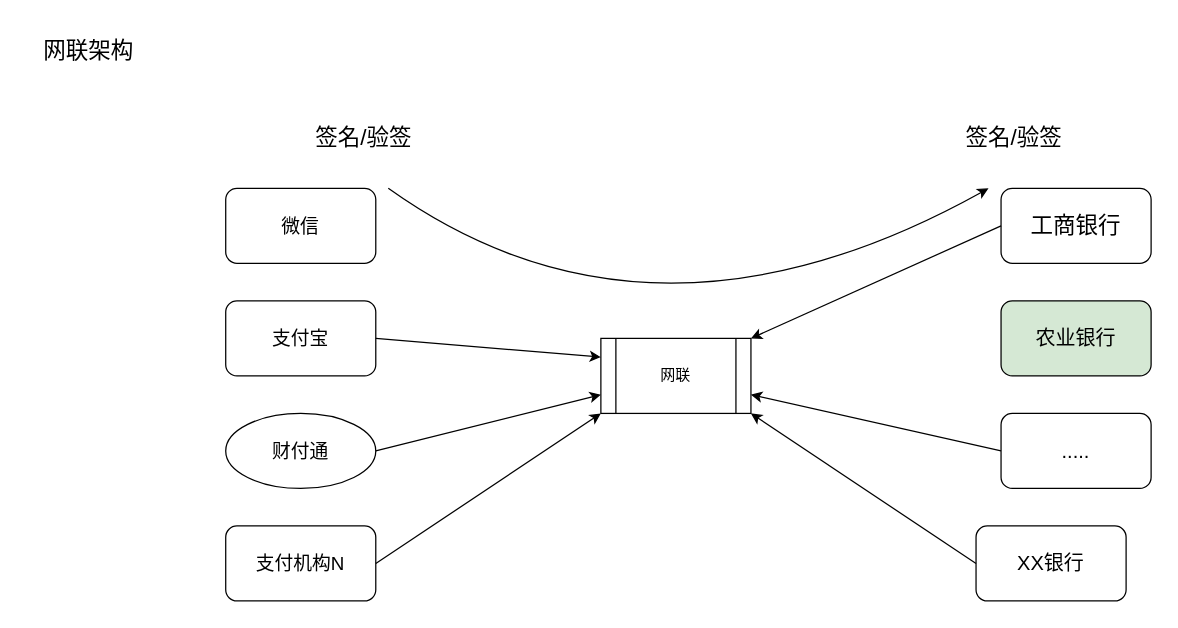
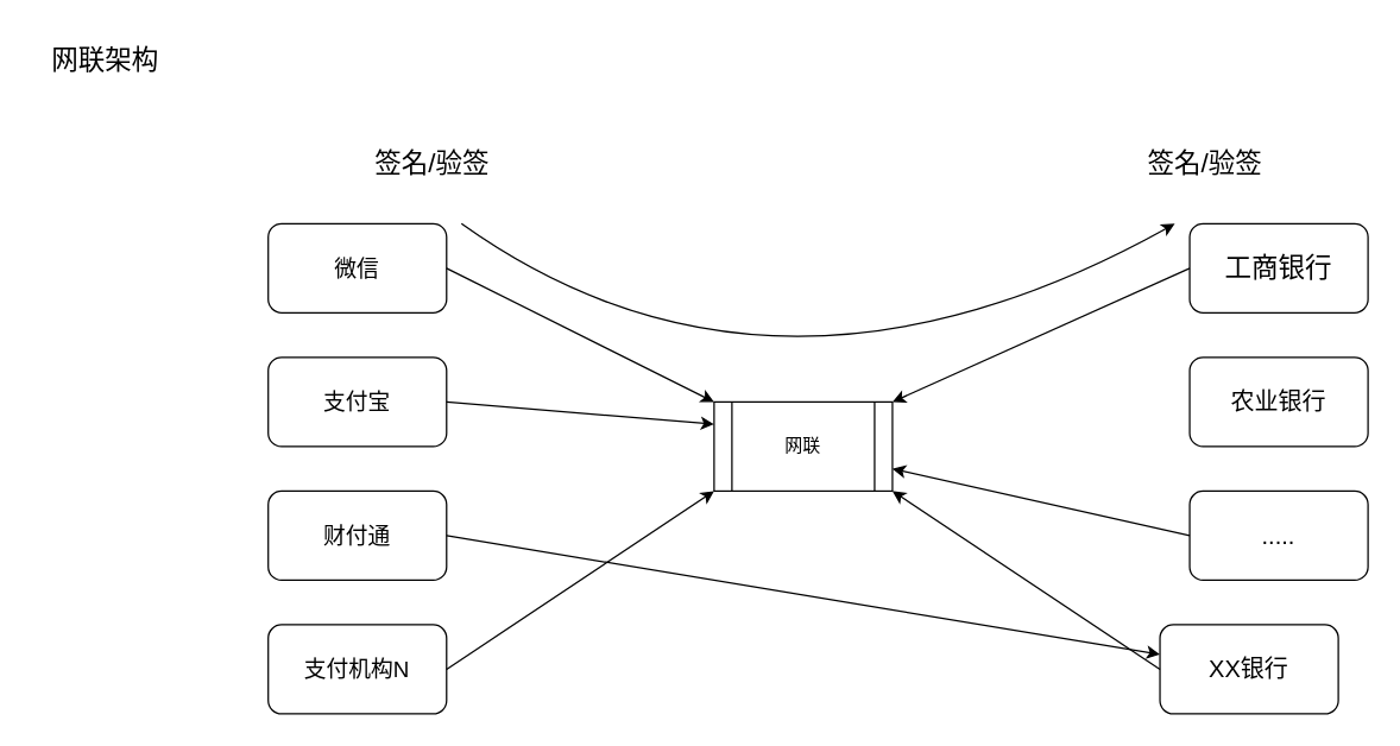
  <mxCell id="0" />
  <mxCell id="1" parent="0" />
  <mxCell id="2" value="&lt;font style=&quot;font-size: 15px;&quot;&gt;微信&lt;/font&gt;" style="rounded=1;whiteSpace=wrap;html=1;" vertex="1" parent="1"><mxGeometry x="180" y="150" width="120" height="60" as="geometry" /></mxCell>
  <mxCell id="3" value="&lt;font style=&quot;font-size: 15px;&quot;&gt;支付宝&lt;/font&gt;" style="rounded=1;whiteSpace=wrap;html=1;" vertex="1" parent="1"><mxGeometry x="180" y="240" width="120" height="60" as="geometry" /></mxCell>
- <mxCell id="4" value="&lt;font style=&quot;font-size: 15px;&quot;&gt;财付通&lt;/font&gt;" style="ellipse;whiteSpace=wrap;html=1;" vertex="1" parent="1"><mxGeometry x="180" y="330" width="120" height="60" as="geometry" /></mxCell>
+ <mxCell id="4" value="&lt;font style=&quot;font-size: 15px;&quot;&gt;财付通&lt;/font&gt;" style="rounded=1;whiteSpace=wrap;html=1;" vertex="1" parent="1"><mxGeometry x="180" y="330" width="120" height="60" as="geometry" /></mxCell>
  <mxCell id="5" value="&lt;font style=&quot;font-size: 15px;&quot;&gt;支付机构N&lt;/font&gt;" style="rounded=1;whiteSpace=wrap;html=1;" vertex="1" parent="1"><mxGeometry x="180" y="420" width="120" height="60" as="geometry" /></mxCell>
  <mxCell id="6" value="&lt;font style=&quot;font-size: 18px;&quot;&gt;工商银行&lt;/font&gt;" style="rounded=1;whiteSpace=wrap;html=1;" vertex="1" parent="1"><mxGeometry x="800" y="150" width="120" height="60" as="geometry" /></mxCell>
- <mxCell id="7" value="&lt;font size=&quot;3&quot;&gt;农业银行&lt;/font&gt;" style="rounded=1;whiteSpace=wrap;html=1;fillColor=#d5e8d4;" vertex="1" parent="1"><mxGeometry x="800" y="240" width="120" height="60" as="geometry" /></mxCell>
+ <mxCell id="7" value="&lt;font size=&quot;3&quot;&gt;农业银行&lt;/font&gt;" style="rounded=1;whiteSpace=wrap;html=1;" vertex="1" parent="1"><mxGeometry x="800" y="240" width="120" height="60" as="geometry" /></mxCell>
  <mxCell id="8" value="&lt;font size=&quot;3&quot;&gt;.....&lt;/font&gt;" style="rounded=1;whiteSpace=wrap;html=1;" vertex="1" parent="1"><mxGeometry x="800" y="330" width="120" height="60" as="geometry" /></mxCell>
  <mxCell id="9" value="&lt;font size=&quot;3&quot;&gt;XX银行&lt;/font&gt;" style="rounded=1;whiteSpace=wrap;html=1;" vertex="1" parent="1"><mxGeometry x="780" y="420" width="120" height="60" as="geometry" /></mxCell>
  <mxCell id="10" value="网联" style="shape=process;whiteSpace=wrap;html=1;backgroundOutline=1;" vertex="1" parent="1"><mxGeometry x="480" y="270" width="120" height="60" as="geometry" /></mxCell>
  <mxCell id="11" value="" style="endArrow=classic;html=1;rounded=0;fontSize=15;entryX=0;entryY=1;entryDx=0;entryDy=0;" edge="1" parent="1" target="10"><mxGeometry width="50" height="50" relative="1" as="geometry"><mxPoint x="300" y="450" as="sourcePoint" /><mxPoint x="350" y="400" as="targetPoint" /></mxGeometry></mxCell>
- <mxCell id="12" value="" style="endArrow=classic;html=1;rounded=0;fontSize=15;entryX=0;entryY=0.75;entryDx=0;entryDy=0;exitX=1;exitY=0.5;exitDx=0;exitDy=0;" edge="1" parent="1" source="4" target="10"><mxGeometry width="50" height="50" relative="1" as="geometry"><mxPoint x="530" y="380" as="sourcePoint" /><mxPoint x="580" y="330" as="targetPoint" /></mxGeometry></mxCell>
+ <mxCell id="12" value="" style="endArrow=classic;html=1;rounded=0;fontSize=15;exitX=1;exitY=0.5;exitDx=0;exitDy=0;" edge="1" parent="1" source="4" target="9"><mxGeometry width="50" height="50" relative="1" as="geometry"><mxPoint x="530" y="380" as="sourcePoint" /><mxPoint x="580" y="330" as="targetPoint" /></mxGeometry></mxCell>
  <mxCell id="13" value="" style="endArrow=classic;html=1;rounded=0;fontSize=15;exitX=1;exitY=0.5;exitDx=0;exitDy=0;entryX=0;entryY=0.25;entryDx=0;entryDy=0;" edge="1" parent="1" source="3" target="10"><mxGeometry width="50" height="50" relative="1" as="geometry"><mxPoint x="530" y="380" as="sourcePoint" /><mxPoint x="580" y="330" as="targetPoint" /></mxGeometry></mxCell>
+ <mxCell id="14" value="" style="endArrow=classic;html=1;rounded=0;fontSize=15;exitX=1;exitY=0.5;exitDx=0;exitDy=0;entryX=0;entryY=0;entryDx=0;entryDy=0;" edge="1" parent="1" source="2" target="10"><mxGeometry width="50" height="50" relative="1" as="geometry"><mxPoint x="530" y="380" as="sourcePoint" /><mxPoint x="580" y="330" as="targetPoint" /></mxGeometry></mxCell>
  <mxCell id="15" value="" style="endArrow=classic;html=1;rounded=0;fontSize=15;exitX=0;exitY=0.5;exitDx=0;exitDy=0;entryX=1;entryY=1;entryDx=0;entryDy=0;" edge="1" parent="1" source="9" target="10"><mxGeometry width="50" height="50" relative="1" as="geometry"><mxPoint x="650" y="390" as="sourcePoint" /><mxPoint x="700" y="340" as="targetPoint" /></mxGeometry></mxCell>
  <mxCell id="16" value="" style="endArrow=classic;html=1;rounded=0;fontSize=15;exitX=0;exitY=0.5;exitDx=0;exitDy=0;entryX=1;entryY=0.75;entryDx=0;entryDy=0;" edge="1" parent="1" source="8" target="10"><mxGeometry width="50" height="50" relative="1" as="geometry"><mxPoint x="800" y="450" as="sourcePoint" /><mxPoint x="700" y="340" as="targetPoint" /></mxGeometry></mxCell>
  <mxCell id="17" value="" style="endArrow=classic;html=1;rounded=0;fontSize=15;exitX=0;exitY=0.5;exitDx=0;exitDy=0;entryX=1;entryY=0;entryDx=0;entryDy=0;" edge="1" parent="1" source="6" target="10"><mxGeometry width="50" height="50" relative="1" as="geometry"><mxPoint x="520" y="340" as="sourcePoint" /><mxPoint x="570" y="290" as="targetPoint" /></mxGeometry></mxCell>
  <mxCell id="18" value="" style="curved=1;endArrow=classic;html=1;rounded=0;fontSize=18;" edge="1" parent="1"><mxGeometry width="50" height="50" relative="1" as="geometry"><mxPoint x="310" y="150" as="sourcePoint" /><mxPoint x="790" y="150" as="targetPoint" /><Array as="points"><mxPoint x="520" y="300" /></Array></mxGeometry></mxCell>
  <mxCell id="19" value="签名/验签" style="text;html=1;align=center;verticalAlign=middle;resizable=0;points=[];autosize=1;strokeColor=none;fillColor=none;fontSize=18;" vertex="1" parent="1"><mxGeometry x="240" y="90" width="100" height="40" as="geometry" /></mxCell>
  <mxCell id="20" value="签名/验签" style="text;html=1;align=center;verticalAlign=middle;resizable=0;points=[];autosize=1;strokeColor=none;fillColor=none;fontSize=18;" vertex="1" parent="1"><mxGeometry x="760" y="90" width="100" height="40" as="geometry" /></mxCell>
  <mxCell id="21" value="网联架构" style="text;html=1;align=center;verticalAlign=middle;resizable=0;points=[];autosize=1;strokeColor=none;fillColor=none;fontSize=18;" vertex="1" parent="1"><mxGeometry x="20" y="20" width="100" height="40" as="geometry" /></mxCell>
